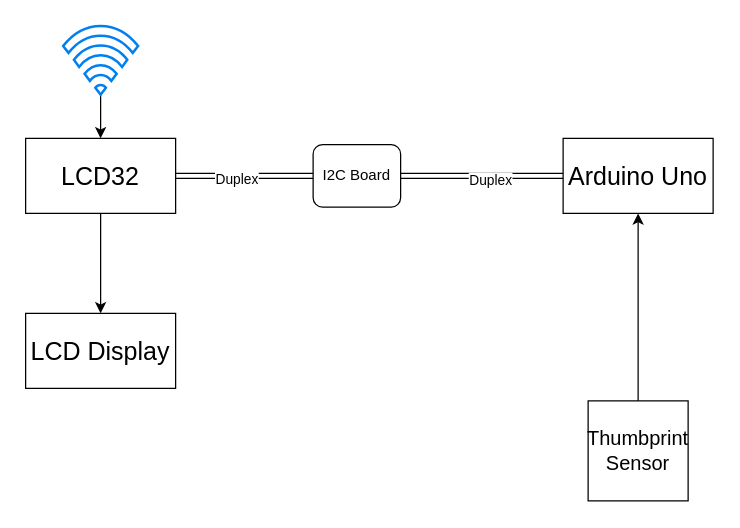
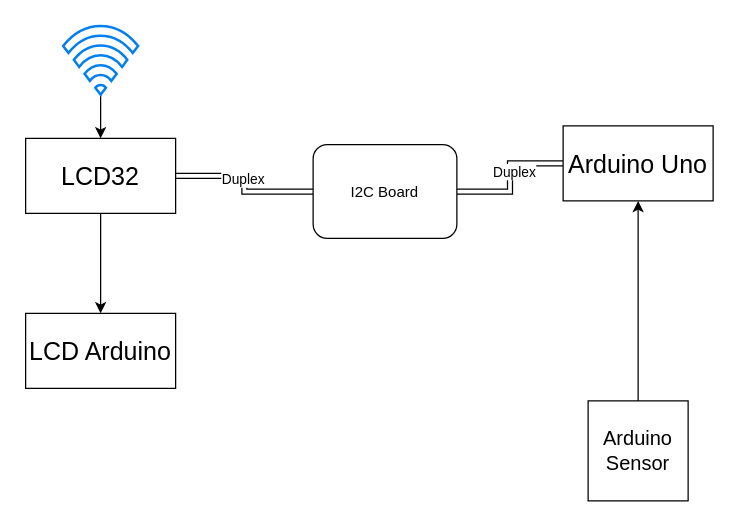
  <mxCell id="0" />
  <mxCell id="1" parent="0" />
  <mxCell id="2" value="" style="edgeStyle=orthogonalEdgeStyle;rounded=0;orthogonalLoop=1;jettySize=auto;html=1;endArrow=none;endFill=0;shape=link;" edge="1" parent="1" source="5" target="8"><mxGeometry relative="1" as="geometry" /></mxCell>
  <mxCell id="3" value="Duplex" style="edgeLabel;html=1;align=center;verticalAlign=middle;resizable=0;points=[];" vertex="1" connectable="0" parent="2"><mxGeometry x="-0.127" y="-2" relative="1" as="geometry"><mxPoint as="offset" /></mxGeometry></mxCell>
  <mxCell id="4" value="" style="edgeStyle=orthogonalEdgeStyle;rounded=0;orthogonalLoop=1;jettySize=auto;html=1;" edge="1" parent="1" source="5" target="14"><mxGeometry relative="1" as="geometry" /></mxCell>
  <mxCell id="5" value="LCD32" style="rounded=0;whiteSpace=wrap;html=1;fontSize=20;" vertex="1" parent="1"><mxGeometry x="20" y="110" width="120" height="60" as="geometry" /></mxCell>
  <mxCell id="6" style="edgeStyle=orthogonalEdgeStyle;rounded=0;orthogonalLoop=1;jettySize=auto;html=1;exitX=1;exitY=0.5;exitDx=0;exitDy=0;entryX=0;entryY=0.5;entryDx=0;entryDy=0;endArrow=none;endFill=0;shape=link;" edge="1" parent="1" source="8" target="9"><mxGeometry relative="1" as="geometry" /></mxCell>
  <mxCell id="7" value="Duplex" style="edgeLabel;html=1;align=center;verticalAlign=middle;resizable=0;points=[];" vertex="1" connectable="0" parent="6"><mxGeometry x="0.092" y="-3" relative="1" as="geometry"><mxPoint as="offset" /></mxGeometry></mxCell>
- <mxCell id="8" value="I2C Board" style="rounded=1;whiteSpace=wrap;html=1;" vertex="1" parent="1"><mxGeometry x="250" y="115" width="70" height="50" as="geometry" /></mxCell>
- <mxCell id="9" value="Arduino Uno" style="rounded=0;whiteSpace=wrap;html=1;fontSize=20;" vertex="1" parent="1"><mxGeometry x="450" y="110" width="120" height="60" as="geometry" /></mxCell>
+ <mxCell id="8" value="I2C Board" style="rounded=1;whiteSpace=wrap;html=1;" vertex="1" parent="1"><mxGeometry x="250" y="115" width="115" height="75" as="geometry" /></mxCell>
+ <mxCell id="9" value="Arduino Uno" style="rounded=0;whiteSpace=wrap;html=1;fontSize=20;" vertex="1" parent="1"><mxGeometry x="450" y="100" width="120" height="60" as="geometry" /></mxCell>
  <mxCell id="10" value="" style="edgeStyle=orthogonalEdgeStyle;rounded=0;orthogonalLoop=1;jettySize=auto;html=1;" edge="1" parent="1" source="11" target="9"><mxGeometry relative="1" as="geometry" /></mxCell>
- <mxCell id="11" value="Thumbprint Sensor" style="rounded=0;whiteSpace=wrap;html=1;fontSize=16;" vertex="1" parent="1"><mxGeometry x="470" y="320" width="80" height="80" as="geometry" /></mxCell>
+ <mxCell id="11" value="Arduino Sensor" style="rounded=0;whiteSpace=wrap;html=1;fontSize=16;" vertex="1" parent="1"><mxGeometry x="470" y="320" width="80" height="80" as="geometry" /></mxCell>
  <mxCell id="12" value="" style="edgeStyle=orthogonalEdgeStyle;rounded=0;orthogonalLoop=1;jettySize=auto;html=1;" edge="1" parent="1" source="13" target="5"><mxGeometry relative="1" as="geometry" /></mxCell>
  <mxCell id="13" value="" style="html=1;verticalLabelPosition=bottom;align=center;labelBackgroundColor=#ffffff;verticalAlign=top;strokeWidth=2;strokeColor=#0080F0;shadow=0;dashed=0;shape=mxgraph.ios7.icons.wifi;pointerEvents=1;fontSize=12;" vertex="1" parent="1"><mxGeometry x="50" y="20" width="60" height="55" as="geometry" /></mxCell>
- <mxCell id="14" value="LCD Display" style="rounded=0;whiteSpace=wrap;html=1;fontSize=20;" vertex="1" parent="1"><mxGeometry x="20" y="250" width="120" height="60" as="geometry" /></mxCell>
+ <mxCell id="14" value="LCD Arduino" style="rounded=0;whiteSpace=wrap;html=1;fontSize=20;" vertex="1" parent="1"><mxGeometry x="20" y="250" width="120" height="60" as="geometry" /></mxCell>
